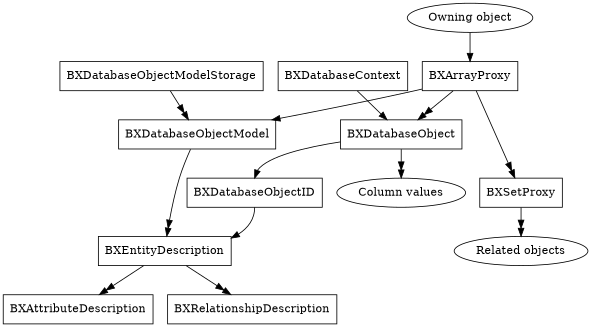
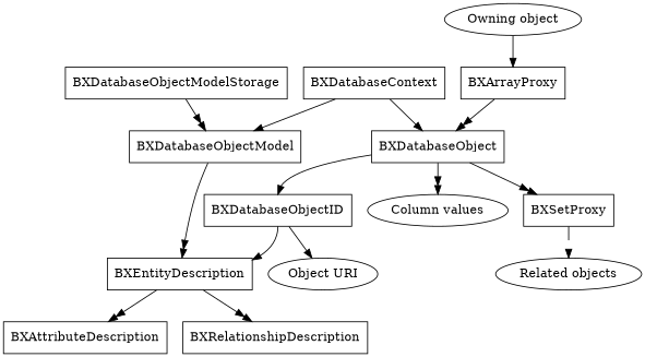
  digraph {
    compound=true
    node [shape=box]
    edge [arrowhead=normalnormal]
    BXArrayProxy
    BXDatabaseObject
    BXDatabaseObjectID
    BXSetProxy
    "Column values" [shape=ellipse]
    BXDatabaseObjectModel
    BXEntityDescription
    BXAttributeDescription
    BXRelationshipDescription
    BXDatabaseObjectModelStorage
+   "Object URI" [shape=ellipse]
    "Related objects" [shape=ellipse]
    BXDatabaseContext
    "Owning object" [shape=ellipse]
    BXArrayProxy -> BXDatabaseObject
    BXDatabaseObject -> BXDatabaseObjectID [arrowhead=normal headport=n]
-   BXArrayProxy -> BXSetProxy [arrowtail=normal]
+   BXDatabaseObject -> BXSetProxy [arrowtail=normal]
    BXDatabaseObject -> "Column values"
    BXDatabaseObjectID -> BXEntityDescription [tailport=s arrowhead=""]
-   BXSetProxy -> "Related objects"
+   BXDatabaseObjectID -> "Object URI" [arrowhead=""]
+   BXSetProxy -> "Related objects" [arrowhead=normal]
    BXDatabaseObjectModel -> BXEntityDescription [arrowtail=normal]
    BXEntityDescription -> BXAttributeDescription [arrowtail=normal]
    BXEntityDescription -> BXRelationshipDescription [arrowtail=normal]
    BXDatabaseObjectModelStorage -> BXDatabaseObjectModel [arrowtail=normal]
    BXDatabaseContext -> BXDatabaseObject [arrowhead=normal arrowtail=normal]
-   BXArrayProxy -> BXDatabaseObjectModel [arrowhead=normal]
+   BXDatabaseContext -> BXDatabaseObjectModel [arrowhead=normal]
    "Owning object" -> BXArrayProxy [arrowhead=normal arrowtail=normal]
  }
